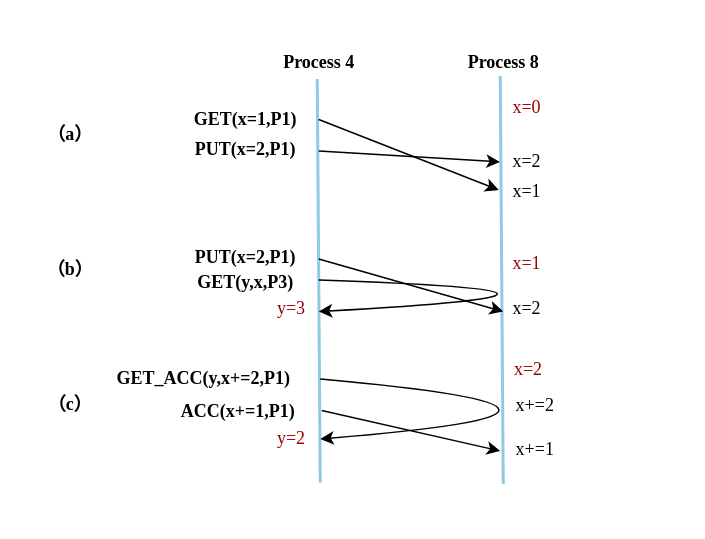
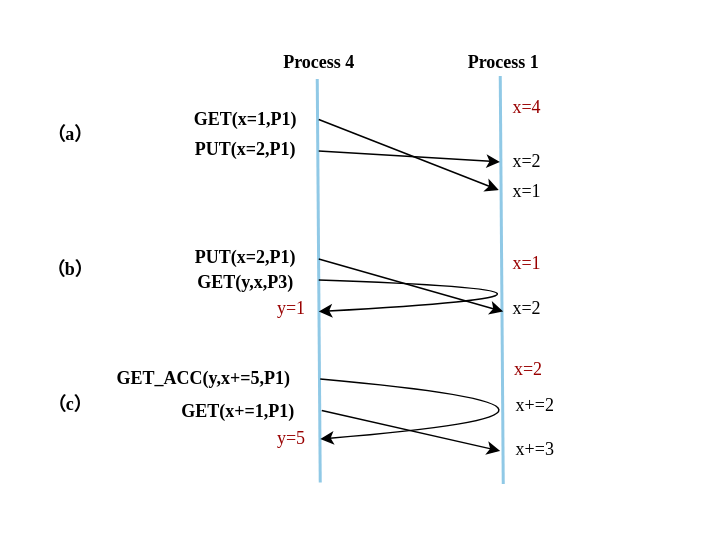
  <mxCell id="0" />
  <mxCell id="1" parent="0" />
  <mxCell id="2" value="" style="rounded=0;whiteSpace=wrap;html=1;fillColor=none;strokeColor=none;" vertex="1" parent="1"><mxGeometry x="28" y="20" width="366" height="317" as="geometry" /></mxCell>
  <mxCell id="3" value="" style="endArrow=none;html=1;rounded=0;strokeWidth=2;strokeColor=#90C9E6;" edge="1" parent="1"><mxGeometry width="50" height="50" relative="1" as="geometry"><mxPoint x="213" y="321" as="sourcePoint" /><mxPoint x="211" y="52" as="targetPoint" /></mxGeometry></mxCell>
  <mxCell id="4" value="" style="endArrow=none;html=1;rounded=0;strokeWidth=2;strokeColor=#90C9E6;" edge="1" parent="1"><mxGeometry width="50" height="50" relative="1" as="geometry"><mxPoint x="335" y="322" as="sourcePoint" /><mxPoint x="333" y="50" as="targetPoint" /></mxGeometry></mxCell>
  <mxCell id="5" value="&lt;font face=&quot;Verdana&quot;&gt;&lt;b style=&quot;&quot;&gt;Process 4&lt;/b&gt;&lt;/font&gt;" style="text;html=1;align=center;verticalAlign=middle;whiteSpace=wrap;rounded=0;" vertex="1" parent="1"><mxGeometry x="176" y="26" width="73" height="30" as="geometry" /></mxCell>
- <mxCell id="6" value="&lt;font color=&quot;#990000&quot; face=&quot;Verdana&quot;&gt;x=0&lt;/font&gt;" style="text;html=1;align=center;verticalAlign=middle;whiteSpace=wrap;rounded=0;" vertex="1" parent="1"><mxGeometry x="321" y="56" width="60" height="30" as="geometry" /></mxCell>
- <mxCell id="7" value="&lt;font face=&quot;Verdana&quot;&gt;&lt;b style=&quot;&quot;&gt;Process 8&lt;/b&gt;&lt;/font&gt;" style="text;html=1;align=center;verticalAlign=middle;whiteSpace=wrap;rounded=0;" vertex="1" parent="1"><mxGeometry x="299" y="26" width="73" height="30" as="geometry" /></mxCell>
+ <mxCell id="6" value="&lt;font color=&quot;#990000&quot; face=&quot;Verdana&quot;&gt;x=4&lt;/font&gt;" style="text;html=1;align=center;verticalAlign=middle;whiteSpace=wrap;rounded=0;" vertex="1" parent="1"><mxGeometry x="321" y="56" width="60" height="30" as="geometry" /></mxCell>
+ <mxCell id="7" value="&lt;font face=&quot;Verdana&quot;&gt;&lt;b style=&quot;&quot;&gt;Process 1&lt;/b&gt;&lt;/font&gt;" style="text;html=1;align=center;verticalAlign=middle;whiteSpace=wrap;rounded=0;" vertex="1" parent="1"><mxGeometry x="299" y="26" width="73" height="30" as="geometry" /></mxCell>
  <mxCell id="8" value="&lt;font face=&quot;Verdana&quot;&gt;&lt;b style=&quot;&quot;&gt;（a&lt;/b&gt;&lt;/font&gt;&lt;b style=&quot;font-family: Verdana; background-color: initial;&quot;&gt;）&lt;/b&gt;" style="text;html=1;align=center;verticalAlign=middle;whiteSpace=wrap;rounded=0;" vertex="1" parent="1"><mxGeometry x="20" y="74" width="53" height="30" as="geometry" /></mxCell>
  <mxCell id="9" value="&lt;font face=&quot;Verdana&quot;&gt;&lt;b style=&quot;&quot;&gt;（b&lt;/b&gt;&lt;/font&gt;&lt;b style=&quot;font-family: Verdana; background-color: initial;&quot;&gt;）&lt;/b&gt;" style="text;html=1;align=center;verticalAlign=middle;whiteSpace=wrap;rounded=0;" vertex="1" parent="1"><mxGeometry x="20" y="164" width="53" height="30" as="geometry" /></mxCell>
  <mxCell id="10" value="&lt;font face=&quot;Verdana&quot;&gt;&lt;b style=&quot;&quot;&gt;（c&lt;/b&gt;&lt;/font&gt;&lt;b style=&quot;font-family: Verdana; background-color: initial;&quot;&gt;）&lt;/b&gt;" style="text;html=1;align=center;verticalAlign=middle;whiteSpace=wrap;rounded=0;" vertex="1" parent="1"><mxGeometry x="20" y="254" width="53" height="30" as="geometry" /></mxCell>
  <mxCell id="11" value="&lt;font face=&quot;Verdana&quot;&gt;&lt;b style=&quot;&quot;&gt;GET(x=1,P1)&lt;/b&gt;&lt;/font&gt;" style="text;html=1;align=center;verticalAlign=middle;whiteSpace=wrap;rounded=0;" vertex="1" parent="1"><mxGeometry x="123" y="64" width="81" height="30" as="geometry" /></mxCell>
  <mxCell id="12" value="&lt;font face=&quot;Verdana&quot;&gt;&lt;b style=&quot;&quot;&gt;PUT(x=2,P1)&lt;/b&gt;&lt;/font&gt;" style="text;html=1;align=center;verticalAlign=middle;whiteSpace=wrap;rounded=0;" vertex="1" parent="1"><mxGeometry x="123" y="84" width="81" height="30" as="geometry" /></mxCell>
  <mxCell id="13" value="&lt;font face=&quot;Verdana&quot;&gt;x=2&lt;/font&gt;" style="text;html=1;align=center;verticalAlign=middle;whiteSpace=wrap;rounded=0;" vertex="1" parent="1"><mxGeometry x="321" y="92" width="60" height="30" as="geometry" /></mxCell>
  <mxCell id="14" value="&lt;font face=&quot;Verdana&quot;&gt;x=1&lt;/font&gt;" style="text;html=1;align=center;verticalAlign=middle;whiteSpace=wrap;rounded=0;" vertex="1" parent="1"><mxGeometry x="321" y="112" width="60" height="30" as="geometry" /></mxCell>
  <mxCell id="15" value="" style="endArrow=classic;html=1;rounded=0;" edge="1" parent="1"><mxGeometry width="50" height="50" relative="1" as="geometry"><mxPoint x="212" y="79" as="sourcePoint" /><mxPoint x="332" y="126" as="targetPoint" /></mxGeometry></mxCell>
  <mxCell id="16" value="" style="endArrow=classic;html=1;rounded=0;entryX=0.197;entryY=-0.157;entryDx=0;entryDy=0;entryPerimeter=0;" edge="1" parent="1" target="14"><mxGeometry width="50" height="50" relative="1" as="geometry"><mxPoint x="212" y="100" as="sourcePoint" /><mxPoint x="332" y="147" as="targetPoint" /></mxGeometry></mxCell>
  <mxCell id="17" value="&lt;font face=&quot;Verdana&quot;&gt;&lt;b style=&quot;&quot;&gt;PUT(x=2,P1)&lt;/b&gt;&lt;/font&gt;" style="text;html=1;align=center;verticalAlign=middle;whiteSpace=wrap;rounded=0;" vertex="1" parent="1"><mxGeometry x="123" y="156" width="81" height="30" as="geometry" /></mxCell>
  <mxCell id="18" value="&lt;font face=&quot;Verdana&quot;&gt;x=2&lt;/font&gt;" style="text;html=1;align=center;verticalAlign=middle;whiteSpace=wrap;rounded=0;" vertex="1" parent="1"><mxGeometry x="321" y="190" width="60" height="30" as="geometry" /></mxCell>
  <mxCell id="19" value="" style="endArrow=classic;html=1;rounded=0;entryX=0.233;entryY=0.567;entryDx=0;entryDy=0;entryPerimeter=0;" edge="1" parent="1" target="18"><mxGeometry width="50" height="50" relative="1" as="geometry"><mxPoint x="212" y="172" as="sourcePoint" /><mxPoint x="333" y="179" as="targetPoint" /></mxGeometry></mxCell>
  <mxCell id="20" value="&lt;font face=&quot;Verdana&quot;&gt;&lt;b style=&quot;&quot;&gt;GET(y,x,P3)&lt;/b&gt;&lt;/font&gt;" style="text;html=1;align=center;verticalAlign=middle;whiteSpace=wrap;rounded=0;" vertex="1" parent="1"><mxGeometry x="123" y="173" width="81" height="30" as="geometry" /></mxCell>
  <mxCell id="21" value="" style="endArrow=classic;html=1;rounded=0;curved=1;" edge="1" parent="1"><mxGeometry width="50" height="50" relative="1" as="geometry"><mxPoint x="212" y="186" as="sourcePoint" /><mxPoint x="212" y="207" as="targetPoint" /><Array as="points"><mxPoint x="447" y="194" /></Array></mxGeometry></mxCell>
  <mxCell id="22" value="&lt;font color=&quot;#990000&quot; face=&quot;Verdana&quot;&gt;x=1&lt;/font&gt;" style="text;html=1;align=center;verticalAlign=middle;whiteSpace=wrap;rounded=0;" vertex="1" parent="1"><mxGeometry x="321" y="160" width="60" height="30" as="geometry" /></mxCell>
- <mxCell id="23" value="&lt;font color=&quot;#990000&quot; face=&quot;Verdana&quot;&gt;y&lt;/font&gt;&lt;span style=&quot;color: rgb(153, 0, 0); font-family: Verdana; background-color: initial;&quot;&gt;=3&lt;/span&gt;" style="text;html=1;align=center;verticalAlign=middle;whiteSpace=wrap;rounded=0;" vertex="1" parent="1"><mxGeometry x="164" y="190" width="60" height="30" as="geometry" /></mxCell>
- <mxCell id="24" value="&lt;font face=&quot;Verdana&quot;&gt;&lt;b style=&quot;&quot;&gt;GET_ACC(y,x+=2,P1)&lt;/b&gt;&lt;/font&gt;" style="text;html=1;align=center;verticalAlign=middle;whiteSpace=wrap;rounded=0;" vertex="1" parent="1"><mxGeometry x="75" y="237" width="121" height="30" as="geometry" /></mxCell>
- <mxCell id="25" value="&lt;font face=&quot;Verdana&quot;&gt;&lt;b style=&quot;&quot;&gt;ACC(x+=1,P1)&lt;/b&gt;&lt;/font&gt;" style="text;html=1;align=center;verticalAlign=middle;whiteSpace=wrap;rounded=0;" vertex="1" parent="1"><mxGeometry x="98" y="259" width="121" height="30" as="geometry" /></mxCell>
+ <mxCell id="23" value="&lt;font color=&quot;#990000&quot; face=&quot;Verdana&quot;&gt;y&lt;/font&gt;&lt;span style=&quot;color: rgb(153, 0, 0); font-family: Verdana; background-color: initial;&quot;&gt;=1&lt;/span&gt;" style="text;html=1;align=center;verticalAlign=middle;whiteSpace=wrap;rounded=0;" vertex="1" parent="1"><mxGeometry x="164" y="190" width="60" height="30" as="geometry" /></mxCell>
+ <mxCell id="24" value="&lt;font face=&quot;Verdana&quot;&gt;&lt;b style=&quot;&quot;&gt;GET_ACC(y,x+=5,P1)&lt;/b&gt;&lt;/font&gt;" style="text;html=1;align=center;verticalAlign=middle;whiteSpace=wrap;rounded=0;" vertex="1" parent="1"><mxGeometry x="75" y="237" width="121" height="30" as="geometry" /></mxCell>
+ <mxCell id="25" value="&lt;font face=&quot;Verdana&quot;&gt;&lt;b style=&quot;&quot;&gt;GET(x+=1,P1)&lt;/b&gt;&lt;/font&gt;" style="text;html=1;align=center;verticalAlign=middle;whiteSpace=wrap;rounded=0;" vertex="1" parent="1"><mxGeometry x="98" y="259" width="121" height="30" as="geometry" /></mxCell>
  <mxCell id="26" value="&lt;font face=&quot;Verdana&quot;&gt;x+=2&lt;/font&gt;" style="text;html=1;align=center;verticalAlign=middle;whiteSpace=wrap;rounded=0;" vertex="1" parent="1"><mxGeometry x="322" y="255" width="69" height="30" as="geometry" /></mxCell>
  <mxCell id="27" value="" style="endArrow=classic;html=1;rounded=0;" edge="1" parent="1"><mxGeometry width="50" height="50" relative="1" as="geometry"><mxPoint x="214" y="273" as="sourcePoint" /><mxPoint x="333" y="300" as="targetPoint" /></mxGeometry></mxCell>
  <mxCell id="28" value="" style="endArrow=classic;html=1;rounded=0;curved=1;" edge="1" parent="1"><mxGeometry width="50" height="50" relative="1" as="geometry"><mxPoint x="213" y="252" as="sourcePoint" /><mxPoint x="213" y="292" as="targetPoint" /><Array as="points"><mxPoint x="448" y="273" /></Array></mxGeometry></mxCell>
  <mxCell id="29" value="&lt;font color=&quot;#990000&quot; face=&quot;Verdana&quot;&gt;x=2&lt;/font&gt;" style="text;html=1;align=center;verticalAlign=middle;whiteSpace=wrap;rounded=0;" vertex="1" parent="1"><mxGeometry x="322" y="231" width="60" height="30" as="geometry" /></mxCell>
- <mxCell id="30" value="&lt;font face=&quot;Verdana&quot;&gt;x+=1&lt;/font&gt;" style="text;html=1;align=center;verticalAlign=middle;whiteSpace=wrap;rounded=0;" vertex="1" parent="1"><mxGeometry x="322" y="284" width="69" height="30" as="geometry" /></mxCell>
- <mxCell id="31" value="&lt;font color=&quot;#990000&quot; face=&quot;Verdana&quot;&gt;y=2&lt;/font&gt;" style="text;html=1;align=center;verticalAlign=middle;whiteSpace=wrap;rounded=0;" vertex="1" parent="1"><mxGeometry x="164" y="277" width="60" height="30" as="geometry" /></mxCell>
+ <mxCell id="30" value="&lt;font face=&quot;Verdana&quot;&gt;x+=3&lt;/font&gt;" style="text;html=1;align=center;verticalAlign=middle;whiteSpace=wrap;rounded=0;" vertex="1" parent="1"><mxGeometry x="322" y="284" width="69" height="30" as="geometry" /></mxCell>
+ <mxCell id="31" value="&lt;font color=&quot;#990000&quot; face=&quot;Verdana&quot;&gt;y=5&lt;/font&gt;" style="text;html=1;align=center;verticalAlign=middle;whiteSpace=wrap;rounded=0;" vertex="1" parent="1"><mxGeometry x="164" y="277" width="60" height="30" as="geometry" /></mxCell>
